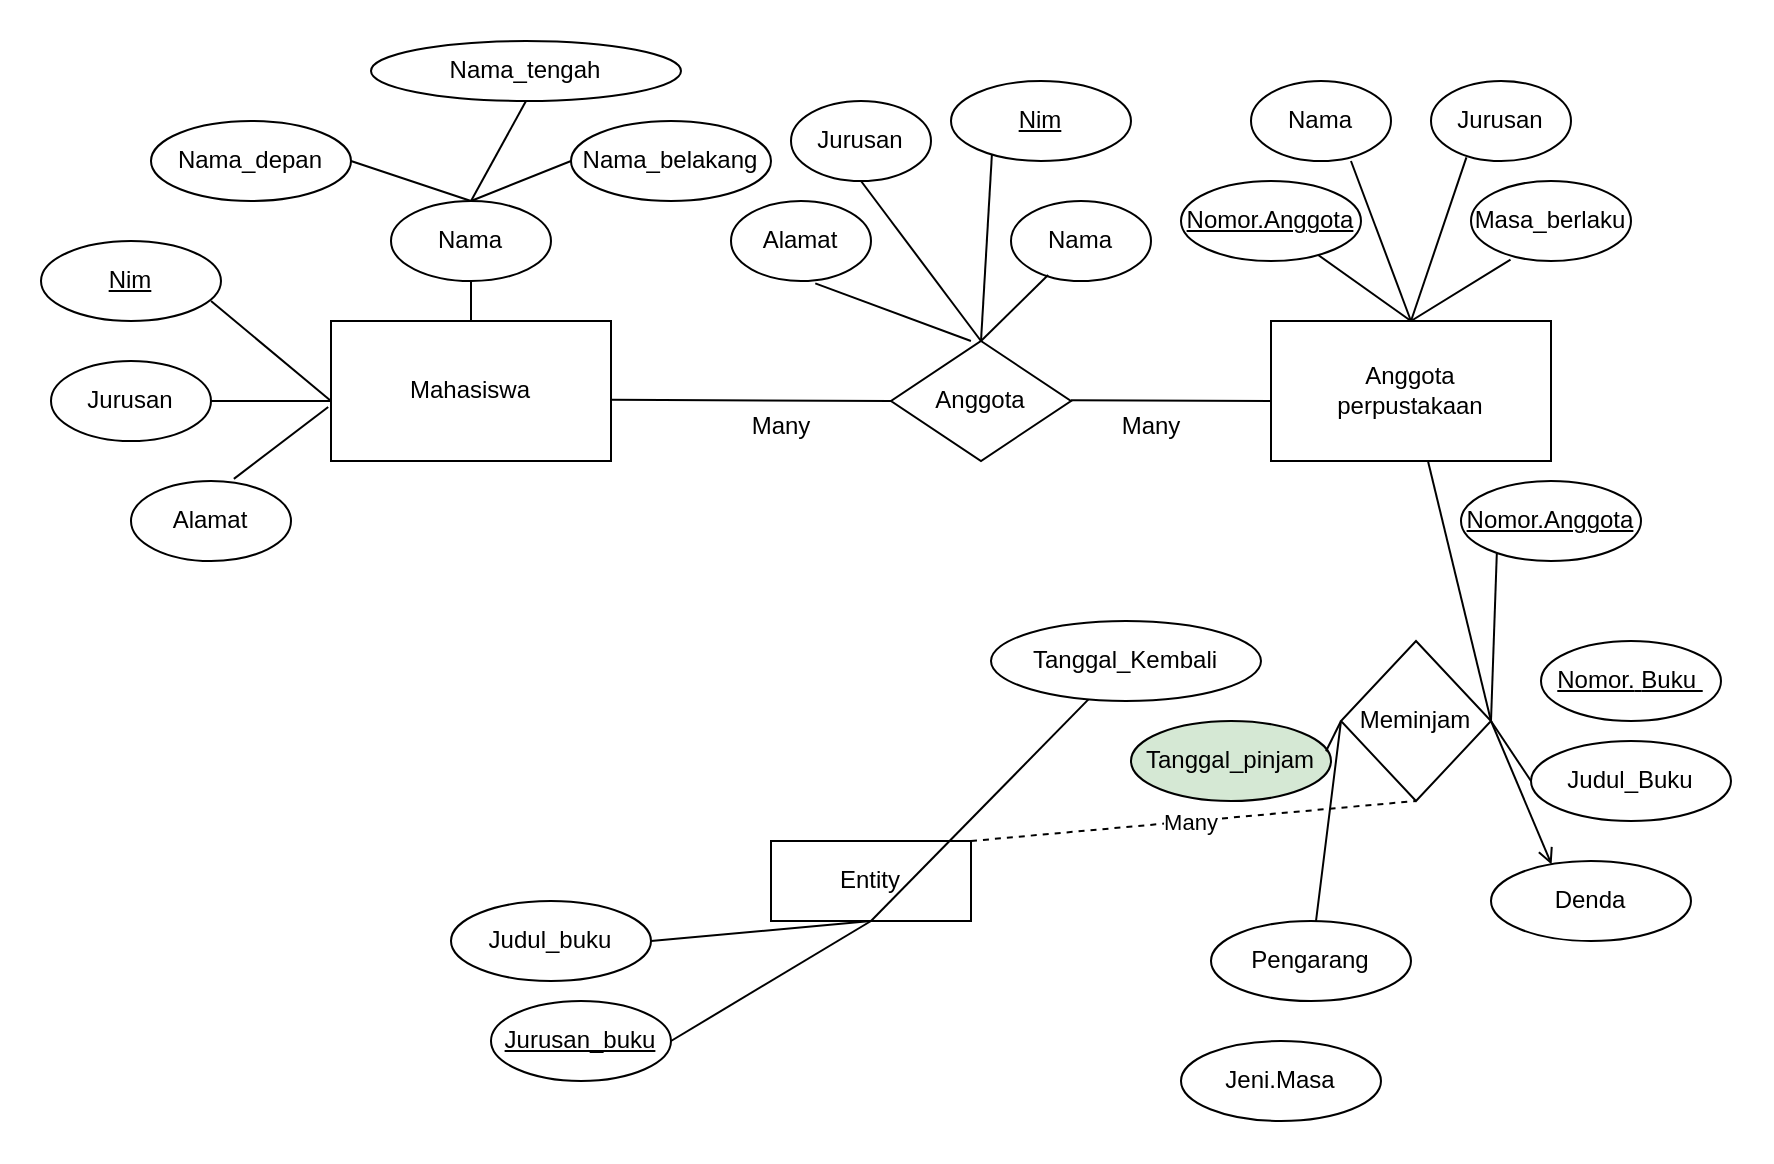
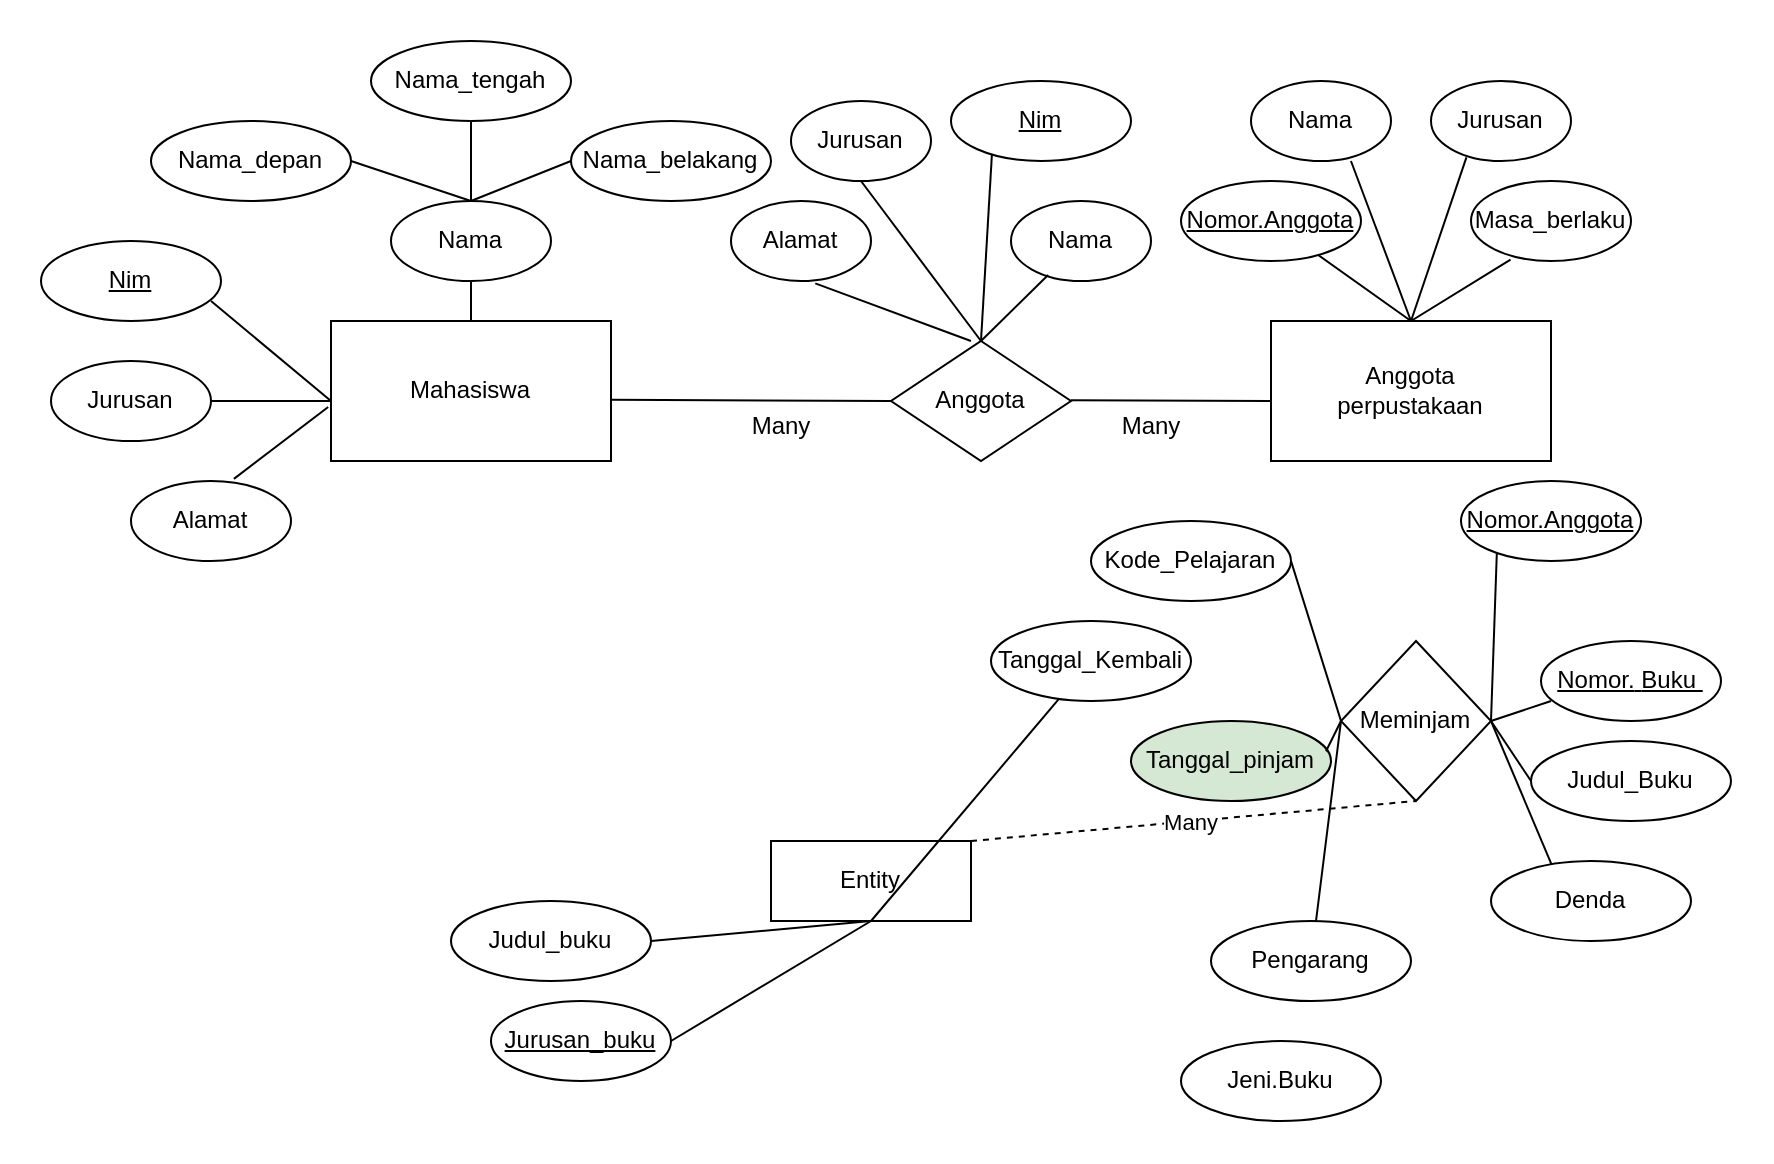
  <mxCell id="0" />
  <mxCell id="1" parent="0" />
  <mxCell id="2" value="Mahasiswa" style="whiteSpace=wrap;html=1;align=center;" vertex="1" parent="1"><mxGeometry x="165" y="160" width="140" height="70" as="geometry" /></mxCell>
  <mxCell id="3" value="Nama" style="ellipse;whiteSpace=wrap;html=1;align=center;" vertex="1" parent="1"><mxGeometry x="195" y="100" width="80" height="40" as="geometry" /></mxCell>
  <mxCell id="4" value="Nama_belakang" style="ellipse;whiteSpace=wrap;html=1;align=center;" vertex="1" parent="1"><mxGeometry x="285" y="60" width="100" height="40" as="geometry" /></mxCell>
- <mxCell id="5" value="Nama_tengah" style="ellipse;whiteSpace=wrap;html=1;align=center;" vertex="1" parent="1"><mxGeometry x="185" y="20" width="155" height="30" as="geometry" /></mxCell>
+ <mxCell id="5" value="Nama_tengah" style="ellipse;whiteSpace=wrap;html=1;align=center;" vertex="1" parent="1"><mxGeometry x="185" y="20" width="100" height="40" as="geometry" /></mxCell>
  <mxCell id="6" value="Nama_depan" style="ellipse;whiteSpace=wrap;html=1;align=center;" vertex="1" parent="1"><mxGeometry x="75" y="60" width="100" height="40" as="geometry" /></mxCell>
  <mxCell id="7" value="" style="endArrow=none;html=1;rounded=0;" edge="1" parent="1" target="3"><mxGeometry relative="1" as="geometry"><mxPoint x="235" y="160" as="sourcePoint" /><mxPoint x="415" y="130" as="targetPoint" /></mxGeometry></mxCell>
  <mxCell id="8" value="" style="endArrow=none;html=1;rounded=0;exitX=0.5;exitY=0;exitDx=0;exitDy=0;entryX=0.5;entryY=1;entryDx=0;entryDy=0;" edge="1" parent="1" source="3" target="5"><mxGeometry relative="1" as="geometry"><mxPoint x="225" y="90" as="sourcePoint" /><mxPoint x="275" y="90" as="targetPoint" /></mxGeometry></mxCell>
  <mxCell id="9" value="" style="endArrow=none;html=1;rounded=0;exitX=0.5;exitY=0;exitDx=0;exitDy=0;entryX=0;entryY=0.5;entryDx=0;entryDy=0;" edge="1" parent="1" source="3" target="4"><mxGeometry relative="1" as="geometry"><mxPoint x="245" y="110" as="sourcePoint" /><mxPoint x="245" y="70" as="targetPoint" /></mxGeometry></mxCell>
  <mxCell id="10" value="" style="endArrow=none;html=1;rounded=0;" edge="1" parent="1"><mxGeometry relative="1" as="geometry"><mxPoint x="235" y="100" as="sourcePoint" /><mxPoint x="175" y="80" as="targetPoint" /><Array as="points"><mxPoint x="175" y="80" /></Array></mxGeometry></mxCell>
  <mxCell id="11" value="Jurusan" style="ellipse;whiteSpace=wrap;html=1;align=center;" vertex="1" parent="1"><mxGeometry x="25" y="180" width="80" height="40" as="geometry" /></mxCell>
  <mxCell id="12" value="Alamat" style="ellipse;whiteSpace=wrap;html=1;align=center;" vertex="1" parent="1"><mxGeometry x="65" y="240" width="80" height="40" as="geometry" /></mxCell>
  <mxCell id="13" value="" style="endArrow=none;html=1;rounded=0;exitX=1;exitY=0.5;exitDx=0;exitDy=0;entryX=0.003;entryY=0.571;entryDx=0;entryDy=0;entryPerimeter=0;" edge="1" parent="1" source="11" target="2"><mxGeometry relative="1" as="geometry"><mxPoint x="165" y="260" as="sourcePoint" /><mxPoint x="325" y="260" as="targetPoint" /></mxGeometry></mxCell>
  <mxCell id="14" value="" style="endArrow=none;html=1;rounded=0;entryX=0.5;entryY=1;entryDx=0;entryDy=0;" edge="1" parent="1"><mxGeometry relative="1" as="geometry"><mxPoint x="165" y="200" as="sourcePoint" /><mxPoint x="105" y="150" as="targetPoint" /></mxGeometry></mxCell>
  <mxCell id="15" value="" style="endArrow=none;html=1;rounded=0;exitX=0.643;exitY=-0.027;exitDx=0;exitDy=0;entryX=-0.01;entryY=0.614;entryDx=0;entryDy=0;entryPerimeter=0;exitPerimeter=0;" edge="1" parent="1" source="12" target="2"><mxGeometry relative="1" as="geometry"><mxPoint x="115" y="210" as="sourcePoint" /><mxPoint x="175" y="210" as="targetPoint" /></mxGeometry></mxCell>
  <mxCell id="16" value="" style="endArrow=none;html=1;rounded=0;entryX=0;entryY=0.5;entryDx=0;entryDy=0;" edge="1" parent="1" target="17"><mxGeometry relative="1" as="geometry"><mxPoint x="305" y="199.33" as="sourcePoint" /><mxPoint x="405" y="199" as="targetPoint" /></mxGeometry></mxCell>
  <mxCell id="17" value="Anggota" style="shape=rhombus;perimeter=rhombusPerimeter;whiteSpace=wrap;html=1;align=center;" vertex="1" parent="1"><mxGeometry x="445" y="170" width="90" height="60" as="geometry" /></mxCell>
  <mxCell id="18" value="Nama" style="ellipse;whiteSpace=wrap;html=1;align=center;" vertex="1" parent="1"><mxGeometry x="505" y="100" width="70" height="40" as="geometry" /></mxCell>
  <mxCell id="19" value="Alamat" style="ellipse;whiteSpace=wrap;html=1;align=center;" vertex="1" parent="1"><mxGeometry x="365" y="100" width="70" height="40" as="geometry" /></mxCell>
  <mxCell id="20" value="Jurusan" style="ellipse;whiteSpace=wrap;html=1;align=center;" vertex="1" parent="1"><mxGeometry x="395" y="50" width="70" height="40" as="geometry" /></mxCell>
  <mxCell id="21" value="" style="endArrow=none;html=1;rounded=0;exitX=0.5;exitY=0;exitDx=0;exitDy=0;entryX=0.265;entryY=0.924;entryDx=0;entryDy=0;entryPerimeter=0;" edge="1" parent="1" source="17" target="18"><mxGeometry relative="1" as="geometry"><mxPoint x="475" y="150" as="sourcePoint" /><mxPoint x="495" y="150" as="targetPoint" /></mxGeometry></mxCell>
  <mxCell id="22" value="" style="endArrow=none;html=1;rounded=0;entryX=0.444;entryY=0;entryDx=0;entryDy=0;entryPerimeter=0;exitX=0.602;exitY=1.029;exitDx=0;exitDy=0;exitPerimeter=0;" edge="1" parent="1" source="19" target="17"><mxGeometry relative="1" as="geometry"><mxPoint x="475" y="150" as="sourcePoint" /><mxPoint x="635" y="150" as="targetPoint" /></mxGeometry></mxCell>
  <mxCell id="23" value="" style="endArrow=none;html=1;rounded=0;exitX=0.5;exitY=0;exitDx=0;exitDy=0;entryX=0.228;entryY=0.891;entryDx=0;entryDy=0;entryPerimeter=0;" edge="1" parent="1" source="17" target="55"><mxGeometry relative="1" as="geometry"><mxPoint x="475" y="150" as="sourcePoint" /><mxPoint x="492.85" y="90.04" as="targetPoint" /></mxGeometry></mxCell>
  <mxCell id="24" value="" style="endArrow=none;html=1;rounded=0;entryX=0.5;entryY=1;entryDx=0;entryDy=0;exitX=0.5;exitY=0;exitDx=0;exitDy=0;" edge="1" parent="1" source="17" target="20"><mxGeometry relative="1" as="geometry"><mxPoint x="475" y="150" as="sourcePoint" /><mxPoint x="635" y="150" as="targetPoint" /></mxGeometry></mxCell>
  <mxCell id="25" value="Anggota&lt;div&gt;perpustakaan&lt;/div&gt;" style="whiteSpace=wrap;html=1;align=center;" vertex="1" parent="1"><mxGeometry x="635" y="160" width="140" height="70" as="geometry" /></mxCell>
  <mxCell id="26" value="" style="endArrow=none;html=1;rounded=0;" edge="1" parent="1"><mxGeometry relative="1" as="geometry"><mxPoint x="535" y="199.62" as="sourcePoint" /><mxPoint x="635" y="200" as="targetPoint" /></mxGeometry></mxCell>
  <mxCell id="27" value="Nama" style="ellipse;whiteSpace=wrap;html=1;align=center;" vertex="1" parent="1"><mxGeometry x="625" y="40" width="70" height="40" as="geometry" /></mxCell>
  <mxCell id="28" value="Jurusan" style="ellipse;whiteSpace=wrap;html=1;align=center;" vertex="1" parent="1"><mxGeometry x="715" y="40" width="70" height="40" as="geometry" /></mxCell>
  <mxCell id="29" value="Masa_berlaku" style="ellipse;whiteSpace=wrap;html=1;align=center;" vertex="1" parent="1"><mxGeometry x="735" y="90" width="80" height="40" as="geometry" /></mxCell>
  <mxCell id="30" value="" style="endArrow=none;html=1;rounded=0;entryX=0.247;entryY=0.982;entryDx=0;entryDy=0;entryPerimeter=0;exitX=0.5;exitY=0;exitDx=0;exitDy=0;" edge="1" parent="1" source="25" target="29"><mxGeometry relative="1" as="geometry"><mxPoint x="635" y="150" as="sourcePoint" /><mxPoint x="795" y="150" as="targetPoint" /></mxGeometry></mxCell>
  <mxCell id="31" value="" style="endArrow=none;html=1;rounded=0;exitX=0.5;exitY=0;exitDx=0;exitDy=0;entryX=0.755;entryY=0.912;entryDx=0;entryDy=0;entryPerimeter=0;" edge="1" parent="1" source="25"><mxGeometry relative="1" as="geometry"><mxPoint x="715" y="170" as="sourcePoint" /><mxPoint x="657.85" y="126.48" as="targetPoint" /></mxGeometry></mxCell>
  <mxCell id="32" value="" style="endArrow=none;html=1;rounded=0;entryX=0.253;entryY=0.955;entryDx=0;entryDy=0;entryPerimeter=0;" edge="1" parent="1" target="28"><mxGeometry relative="1" as="geometry"><mxPoint x="705" y="160" as="sourcePoint" /><mxPoint x="735" y="250" as="targetPoint" /></mxGeometry></mxCell>
  <mxCell id="33" value="" style="endArrow=none;html=1;rounded=0;exitX=0.714;exitY=1;exitDx=0;exitDy=0;exitPerimeter=0;" edge="1" parent="1" source="27"><mxGeometry relative="1" as="geometry"><mxPoint x="515" y="160" as="sourcePoint" /><mxPoint x="705" y="160" as="targetPoint" /></mxGeometry></mxCell>
  <mxCell id="34" value="Meminjam" style="shape=rhombus;perimeter=rhombusPerimeter;whiteSpace=wrap;html=1;align=center;" vertex="1" parent="1"><mxGeometry x="670" y="320" width="75" height="80" as="geometry" /></mxCell>
  <mxCell id="35" value="" style="endArrow=none;html=1;rounded=0;entryX=0.5;entryY=1;entryDx=0;entryDy=0;exitX=1;exitY=0;exitDx=0;exitDy=0;dashed=1;" edge="1" parent="1" source="37" target="34"><mxGeometry relative="1" as="geometry"><mxPoint x="705" y="470" as="sourcePoint" /><mxPoint x="455" y="410" as="targetPoint" /></mxGeometry></mxCell>
  <mxCell id="36" value="Many" style="edgeLabel;html=1;align=center;verticalAlign=middle;resizable=0;points=[];" vertex="1" connectable="0" parent="35"><mxGeometry x="-0.013" relative="1" as="geometry"><mxPoint as="offset" /></mxGeometry></mxCell>
  <mxCell id="37" value="Entity" style="whiteSpace=wrap;html=1;align=center;" vertex="1" parent="1"><mxGeometry x="385" y="420" width="100" height="40" as="geometry" /></mxCell>
- <mxCell id="38" value="Jeni.Masa" style="ellipse;whiteSpace=wrap;html=1;align=center;" vertex="1" parent="1"><mxGeometry x="590" y="520" width="100" height="40" as="geometry" /></mxCell>
+ <mxCell id="38" value="Jeni.Buku" style="ellipse;whiteSpace=wrap;html=1;align=center;" vertex="1" parent="1"><mxGeometry x="590" y="520" width="100" height="40" as="geometry" /></mxCell>
  <mxCell id="39" value="Pengarang" style="ellipse;whiteSpace=wrap;html=1;align=center;" vertex="1" parent="1"><mxGeometry x="605" y="460" width="100" height="40" as="geometry" /></mxCell>
  <mxCell id="40" value="" style="endArrow=none;html=1;rounded=0;entryX=0.5;entryY=1;entryDx=0;entryDy=0;exitX=1;exitY=0.5;exitDx=0;exitDy=0;" edge="1" parent="1" source="59" target="37"><mxGeometry relative="1" as="geometry"><mxPoint x="340.4" y="502.28" as="sourcePoint" /><mxPoint x="505" y="510" as="targetPoint" /></mxGeometry></mxCell>
  <mxCell id="41" value="" style="endArrow=none;html=1;rounded=0;exitX=0.5;exitY=1;exitDx=0;exitDy=0;" edge="1" parent="1" source="37" target="43"><mxGeometry relative="1" as="geometry"><mxPoint x="765" y="510" as="sourcePoint" /><mxPoint x="925" y="510" as="targetPoint" /></mxGeometry></mxCell>
- <mxCell id="43" value="Tanggal_Kembali" style="ellipse;whiteSpace=wrap;html=1;align=center;" vertex="1" parent="1"><mxGeometry x="495" y="310" width="135" height="40" as="geometry" /></mxCell>
+ <mxCell id="42" value="Kode_Pelajaran" style="ellipse;whiteSpace=wrap;html=1;align=center;" vertex="1" parent="1"><mxGeometry x="545" y="260" width="100" height="40" as="geometry" /></mxCell>
+ <mxCell id="43" value="Tanggal_Kembali" style="ellipse;whiteSpace=wrap;html=1;align=center;" vertex="1" parent="1"><mxGeometry x="495" y="310" width="100" height="40" as="geometry" /></mxCell>
  <mxCell id="44" value="Tanggal_pinjam" style="ellipse;whiteSpace=wrap;html=1;align=center;fillColor=#d5e8d4;" vertex="1" parent="1"><mxGeometry x="565" y="360" width="100" height="40" as="geometry" /></mxCell>
  <mxCell id="45" value="Judul_Buku" style="ellipse;whiteSpace=wrap;html=1;align=center;" vertex="1" parent="1"><mxGeometry x="765" y="370" width="100" height="40" as="geometry" /></mxCell>
  <mxCell id="46" value="Denda" style="ellipse;whiteSpace=wrap;html=1;align=center;" vertex="1" parent="1"><mxGeometry x="745" y="430" width="100" height="40" as="geometry" /></mxCell>
- <mxCell id="47" value="" style="endArrow=open;html=1;rounded=0;entryX=0.303;entryY=0.045;entryDx=0;entryDy=0;entryPerimeter=0;exitX=1;exitY=0.5;exitDx=0;exitDy=0;" edge="1" parent="1" source="34" target="46"><mxGeometry relative="1" as="geometry"><mxPoint x="685" y="410" as="sourcePoint" /><mxPoint x="845" y="410" as="targetPoint" /></mxGeometry></mxCell>
+ <mxCell id="47" value="" style="endArrow=none;html=1;rounded=0;entryX=0.303;entryY=0.045;entryDx=0;entryDy=0;entryPerimeter=0;exitX=1;exitY=0.5;exitDx=0;exitDy=0;" edge="1" parent="1" source="34" target="46"><mxGeometry relative="1" as="geometry"><mxPoint x="685" y="410" as="sourcePoint" /><mxPoint x="845" y="410" as="targetPoint" /></mxGeometry></mxCell>
  <mxCell id="48" value="" style="endArrow=none;html=1;rounded=0;entryX=0;entryY=0.5;entryDx=0;entryDy=0;exitX=1;exitY=0.5;exitDx=0;exitDy=0;" edge="1" parent="1" source="34" target="45"><mxGeometry relative="1" as="geometry"><mxPoint x="755" y="350" as="sourcePoint" /><mxPoint x="785" y="416" as="targetPoint" /></mxGeometry></mxCell>
- <mxCell id="49" value="" style="endArrow=none;html=1;rounded=0;exitX=1;exitY=0.5;exitDx=0;exitDy=0;" edge="1" parent="1" source="34" target="25"><mxGeometry relative="1" as="geometry"><mxPoint x="755" y="370" as="sourcePoint" /><mxPoint x="764.7" y="342.88" as="targetPoint" /></mxGeometry></mxCell>
+ <mxCell id="49" value="" style="endArrow=none;html=1;rounded=0;entryX=0.056;entryY=0.75;entryDx=0;entryDy=0;exitX=1;exitY=0.5;exitDx=0;exitDy=0;entryPerimeter=0;" edge="1" parent="1" source="34" target="58"><mxGeometry relative="1" as="geometry"><mxPoint x="755" y="370" as="sourcePoint" /><mxPoint x="764.7" y="342.88" as="targetPoint" /></mxGeometry></mxCell>
  <mxCell id="50" value="" style="endArrow=none;html=1;rounded=0;entryX=0.029;entryY=0.66;entryDx=0;entryDy=0;exitX=1;exitY=0.5;exitDx=0;exitDy=0;entryPerimeter=0;" edge="1" parent="1" source="34"><mxGeometry relative="1" as="geometry"><mxPoint x="755" y="370" as="sourcePoint" /><mxPoint x="747.9" y="276.4" as="targetPoint" /></mxGeometry></mxCell>
+ <mxCell id="51" value="" style="endArrow=none;html=1;rounded=0;entryX=1;entryY=0.5;entryDx=0;entryDy=0;exitX=0;exitY=0.5;exitDx=0;exitDy=0;" edge="1" parent="1" source="34" target="42"><mxGeometry relative="1" as="geometry"><mxPoint x="755" y="370" as="sourcePoint" /><mxPoint x="758" y="286" as="targetPoint" /></mxGeometry></mxCell>
  <mxCell id="52" value="" style="endArrow=none;html=1;rounded=0;exitX=0;exitY=0.5;exitDx=0;exitDy=0;" edge="1" parent="1" source="34" target="39"><mxGeometry relative="1" as="geometry"><mxPoint x="680" y="370" as="sourcePoint" /><mxPoint x="655" y="290" as="targetPoint" /></mxGeometry></mxCell>
  <mxCell id="53" value="" style="endArrow=none;html=1;rounded=0;entryX=0.975;entryY=0.378;entryDx=0;entryDy=0;exitX=0;exitY=0.5;exitDx=0;exitDy=0;entryPerimeter=0;" edge="1" parent="1" source="34" target="44"><mxGeometry relative="1" as="geometry"><mxPoint x="680" y="370" as="sourcePoint" /><mxPoint x="605" y="340" as="targetPoint" /></mxGeometry></mxCell>
  <mxCell id="54" value="Nim" style="ellipse;whiteSpace=wrap;html=1;align=center;fontStyle=4;" vertex="1" parent="1"><mxGeometry x="20" y="120" width="90" height="40" as="geometry" /></mxCell>
  <mxCell id="55" value="Nim" style="ellipse;whiteSpace=wrap;html=1;align=center;fontStyle=4;" vertex="1" parent="1"><mxGeometry x="475" y="40" width="90" height="40" as="geometry" /></mxCell>
  <mxCell id="56" value="Nomor.Anggota" style="ellipse;whiteSpace=wrap;html=1;align=center;fontStyle=4;" vertex="1" parent="1"><mxGeometry x="590" y="90" width="90" height="40" as="geometry" /></mxCell>
  <mxCell id="57" value="Nomor.Anggota" style="ellipse;whiteSpace=wrap;html=1;align=center;fontStyle=4;" vertex="1" parent="1"><mxGeometry x="730" y="240" width="90" height="40" as="geometry" /></mxCell>
  <mxCell id="58" value="Nomor.&lt;b&gt;&amp;nbsp;&lt;/b&gt;Buku&amp;nbsp;" style="ellipse;whiteSpace=wrap;html=1;align=center;fontStyle=4;" vertex="1" parent="1"><mxGeometry x="770" y="320" width="90" height="40" as="geometry" /></mxCell>
  <mxCell id="59" value="Jurusan_buku" style="ellipse;whiteSpace=wrap;html=1;align=center;fontStyle=4;" vertex="1" parent="1"><mxGeometry x="245" y="500" width="90" height="40" as="geometry" /></mxCell>
  <mxCell id="60" value="Judul_buku" style="ellipse;whiteSpace=wrap;html=1;align=center;" vertex="1" parent="1"><mxGeometry x="225" y="450" width="100" height="40" as="geometry" /></mxCell>
  <mxCell id="61" value="" style="endArrow=none;html=1;rounded=0;exitX=1;exitY=0.5;exitDx=0;exitDy=0;entryX=0.5;entryY=1;entryDx=0;entryDy=0;" edge="1" parent="1" source="60" target="37"><mxGeometry relative="1" as="geometry"><mxPoint x="350.4" y="512.28" as="sourcePoint" /><mxPoint x="435" y="490" as="targetPoint" /></mxGeometry></mxCell>
  <mxCell id="62" value="Many" style="text;html=1;align=center;verticalAlign=middle;resizable=0;points=[];autosize=1;strokeColor=none;fillColor=none;" vertex="1" parent="1"><mxGeometry x="550" y="198" width="50" height="30" as="geometry" /></mxCell>
  <mxCell id="63" value="Many" style="text;html=1;align=center;verticalAlign=middle;resizable=0;points=[];autosize=1;strokeColor=none;fillColor=none;" vertex="1" parent="1"><mxGeometry x="365" y="198" width="50" height="30" as="geometry" /></mxCell>
